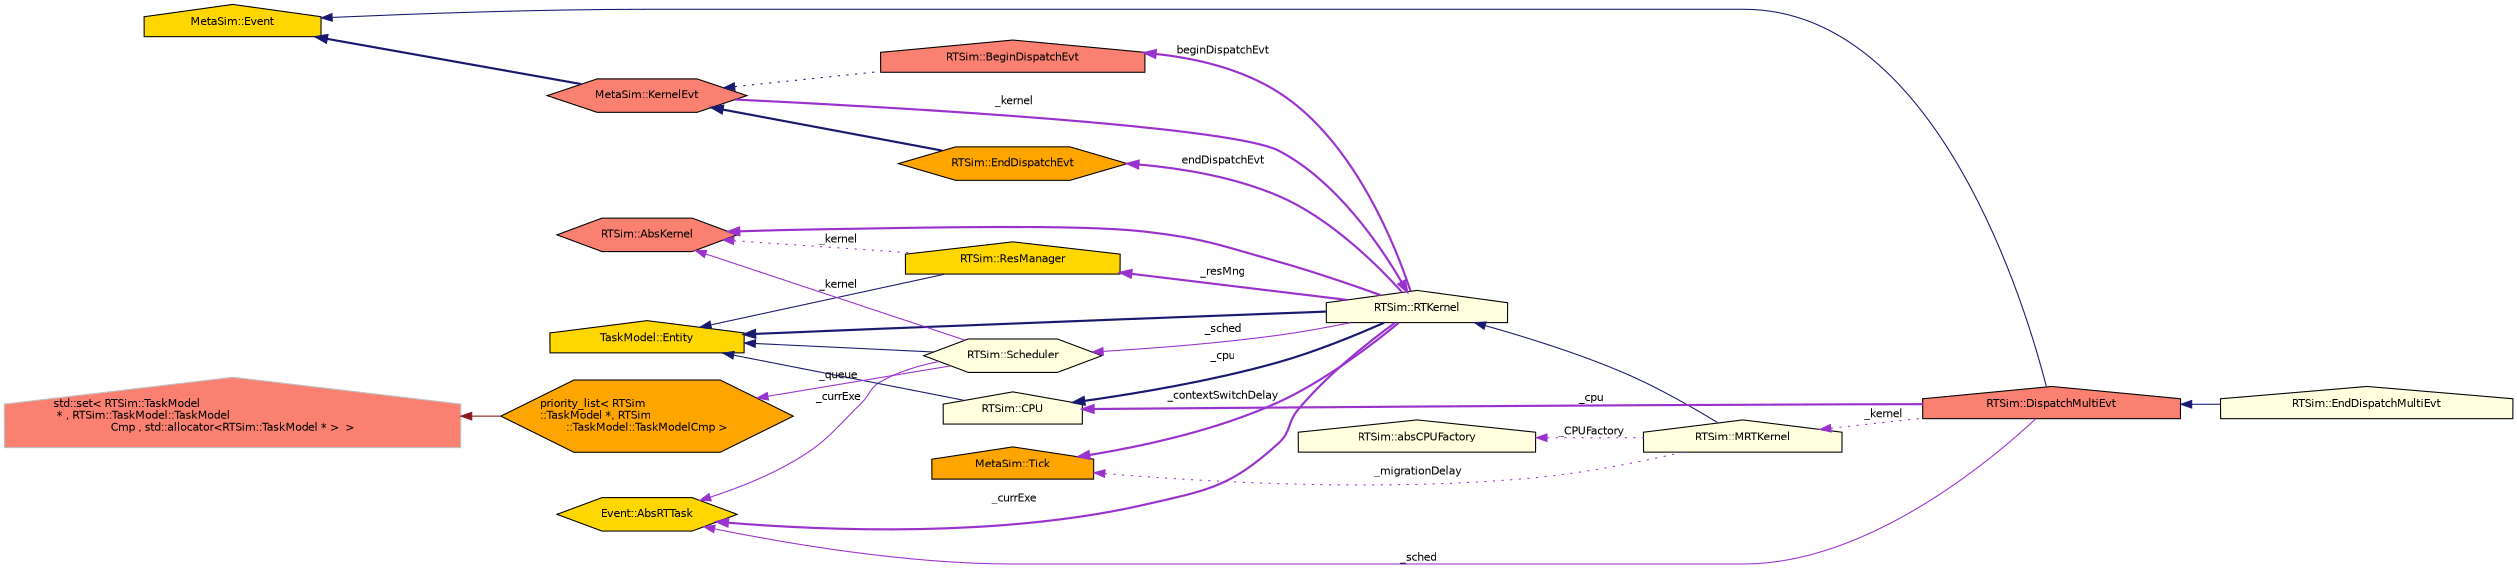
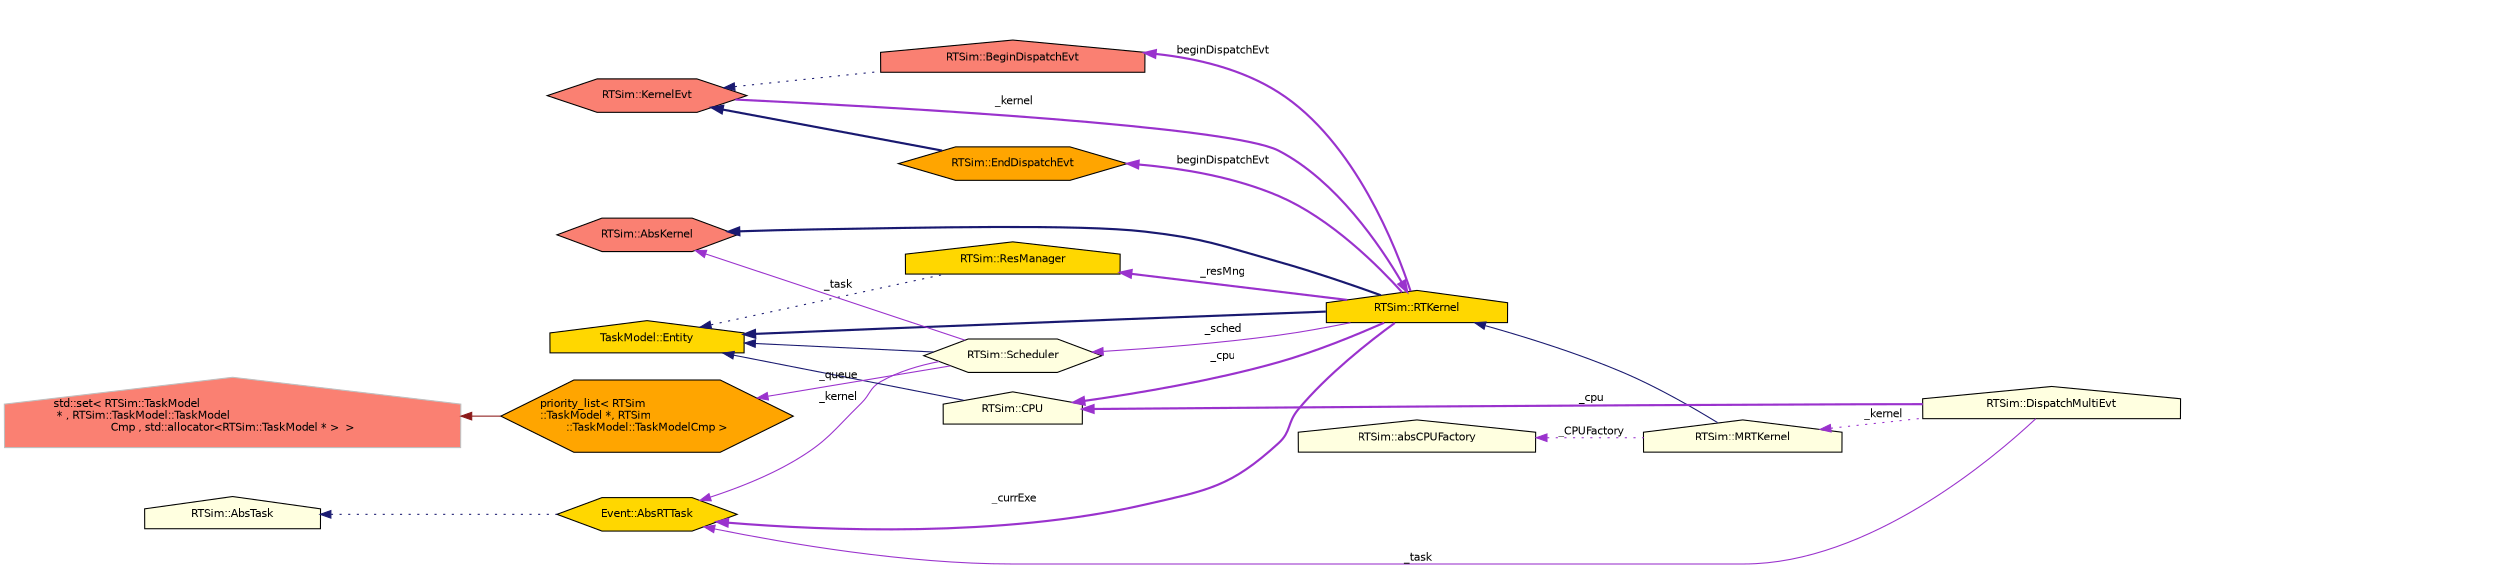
  digraph {
    rankdir=LR
    node [color=black fillcolor=lightyellow fontname=Helvetica fontsize=10 shape=house style=filled]
    edge [color=darkorchid3 dir=back fontname=Helvetica fontsize=10 labelfontname=Helvetica labelfontsize=10 style=solid]
-   n1 [fontcolor=black height=0.2 label="RTSim::EndDispatchMultiEvt" width=0.4]
-   n2 [fillcolor=salmon height=0.2 label="RTSim::DispatchMultiEvt" width=0.4]
-   n3 [fillcolor=gold height=0.2 label="MetaSim::Event" width=0.4]
-   n4 [fillcolor=salmon height=0.2 label="MetaSim::KernelEvt" shape=hexagon width=0.4]
+   n2 [height=0.2 label="RTSim::DispatchMultiEvt" width=0.4]
+   n4 [fillcolor=salmon height=0.2 label="RTSim::KernelEvt" shape=hexagon width=0.4]
    n5 [fillcolor=orange height=0.2 label="RTSim::EndDispatchEvt" shape=hexagon width=0.4]
    n6 [fillcolor=salmon height=0.2 label="RTSim::BeginDispatchEvt" width=0.4]
    n7 [fillcolor=gold height=0.2 label="Event::AbsRTTask" shape=hexagon width=0.4]
-   n8 [height=0.2 label="RTSim::RTKernel" width=0.4]
+   n8 [fillcolor=gold height=0.2 label="RTSim::RTKernel" width=0.4]
    n9 [height=0.2 label="RTSim::Scheduler" shape=hexagon width=0.4]
    n10 [height=0.2 label="RTSim::MRTKernel" width=0.4]
+   n11 [height=0.2 label="RTSim::AbsTask" width=0.4]
    n12 [height=0.2 label="RTSim::CPU" width=0.4]
    n13 [fillcolor=gold height=0.2 label="TaskModel::Entity" width=0.4]
    n14 [fillcolor=gold height=0.2 label="RTSim::ResManager" width=0.4]
    n15 [fillcolor=salmon height=0.2 label="RTSim::AbsKernel" shape=hexagon width=0.4]
    n16 [fillcolor=orange height=0.2 label="priority_list\< RTSim\l::TaskModel *, RTSim\l::TaskModel::TaskModelCmp \>" shape=hexagon width=0.4]
    n17 [color=grey75 fillcolor=salmon height=0.2 label="std::set\< RTSim::TaskModel\l * , RTSim::TaskModel::TaskModel\lCmp , std::allocator\<RTSim::TaskModel * \>  \>" width=0.4]
-   n18 [fillcolor=orange height=0.2 label="MetaSim::Tick" width=0.4]
    n19 [height=0.2 label="RTSim::absCPUFactory" width=0.4]
-   n2 -> n1 [color=midnightblue]
-   n3 -> n2 [color=midnightblue]
-   n3 -> n4 [color=midnightblue style=bold]
    n4 -> n5 [color=midnightblue style=bold]
    n4 -> n6 [color=midnightblue style=dotted]
-   n5 -> n8 [label=" endDispatchEvt" style=bold]
+   n5 -> n8 [label=" beginDispatchEvt" style=bold]
    n6 -> n8 [label=" beginDispatchEvt" style=bold]
-   n7 -> n2 [label=" _sched"]
+   n7 -> n2 [label=" _task"]
    n7 -> n8 [label=" _currExe" style=bold]
-   n7 -> n9 [label=" _currExe"]
+   n7 -> n9 [label=" _kernel"]
    n8 -> n4 [label=" _kernel" style=bold]
    n8 -> n10 [color=midnightblue]
    n9 -> n8 [label=" _sched"]
    n10 -> n2 [label=" _kernel" style=dotted]
+   n11 -> n7 [color=midnightblue style=dotted]
    n12 -> n2 [label=" _cpu" style=bold]
-   n12 -> n8 [color=midnightblue label=" _cpu" style=bold]
+   n12 -> n8 [label=" _cpu" style=bold]
    n13 -> n8 [color=midnightblue style=bold]
    n13 -> n9 [color=midnightblue]
    n13 -> n12 [color=midnightblue]
-   n13 -> n14 [color=midnightblue]
+   n13 -> n14 [color=midnightblue style=dotted]
    n14 -> n8 [label=" _resMng" style=bold]
-   n15 -> n8 [style=bold]
-   n15 -> n9 [label=" _kernel"]
-   n15 -> n14 [label=" _kernel" style=dotted]
+   n15 -> n8 [color=midnightblue style=bold]
+   n15 -> n9 [label=" _task"]
    n16 -> n9 [label=" _queue"]
    n17 -> n16 [color=firebrick4]
-   n18 -> n8 [label=" _contextSwitchDelay" style=bold]
-   n18 -> n10 [label=" _migrationDelay" style=dotted]
    n19 -> n10 [label=" _CPUFactory" style=dotted]
  }
